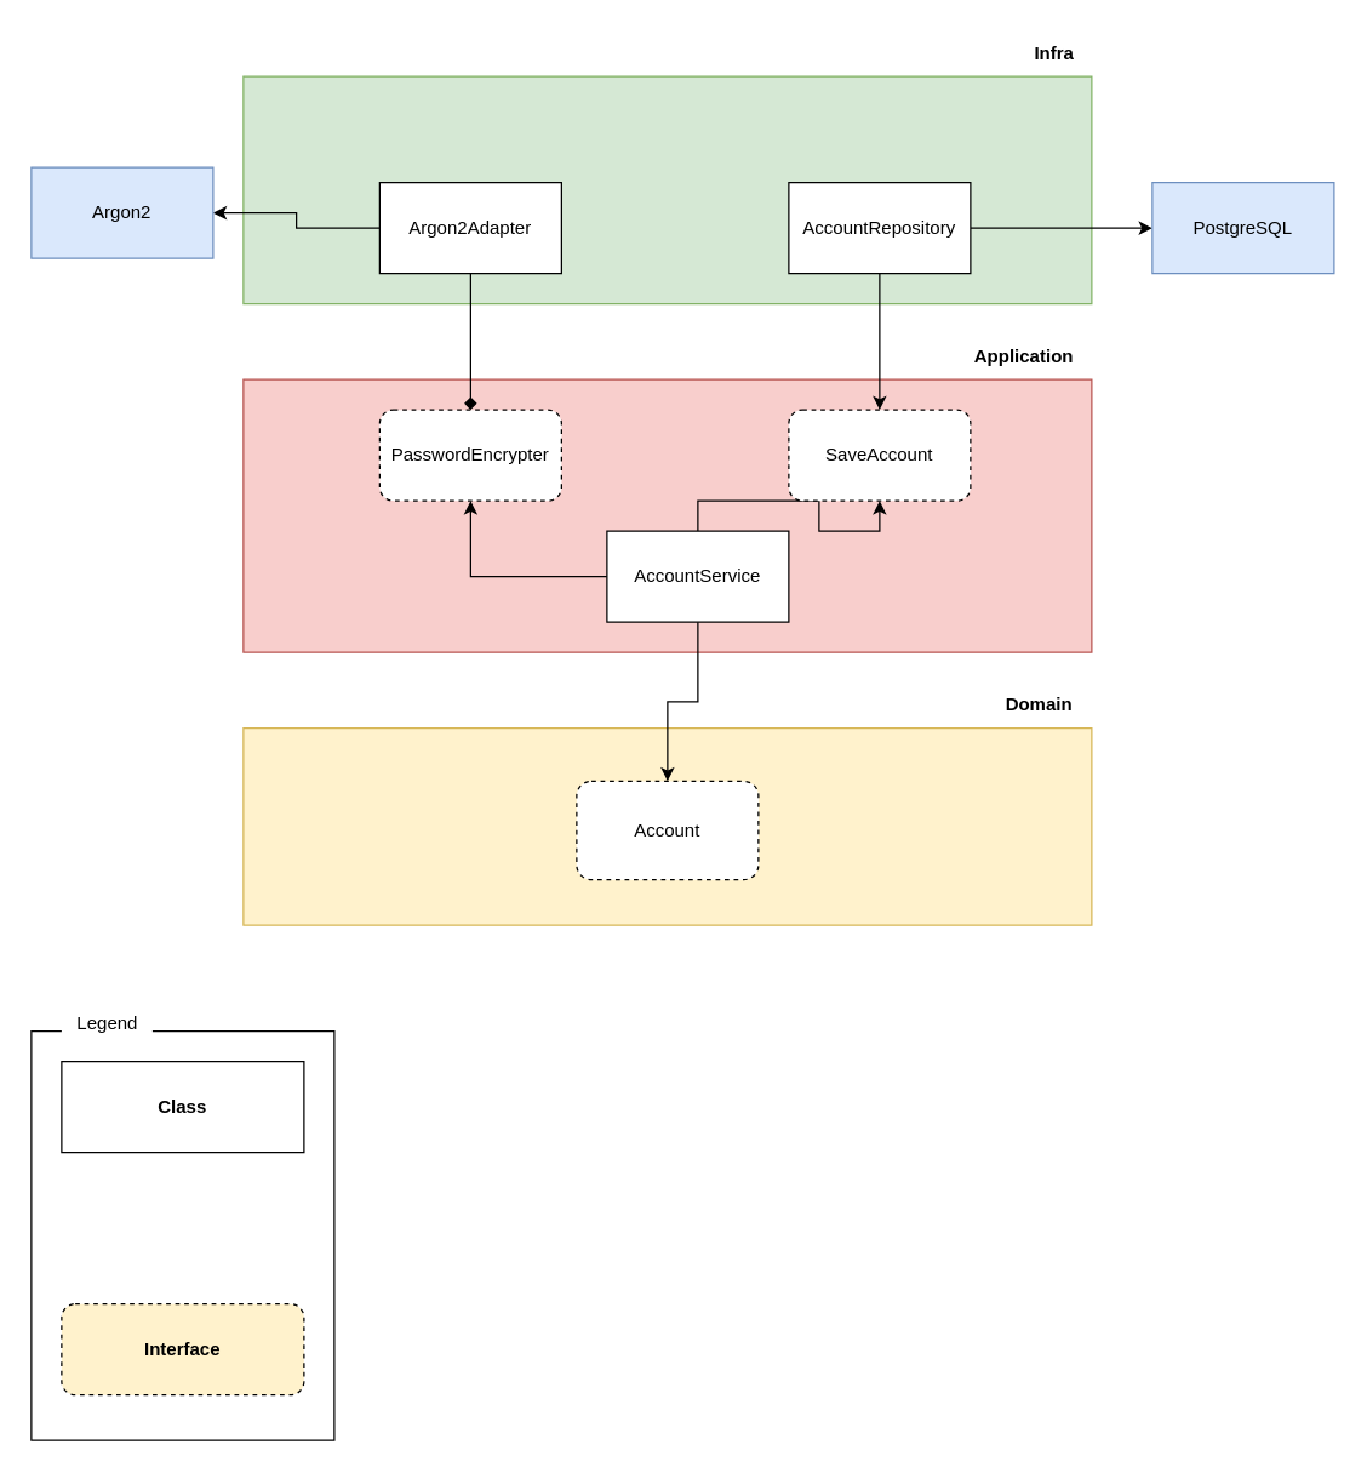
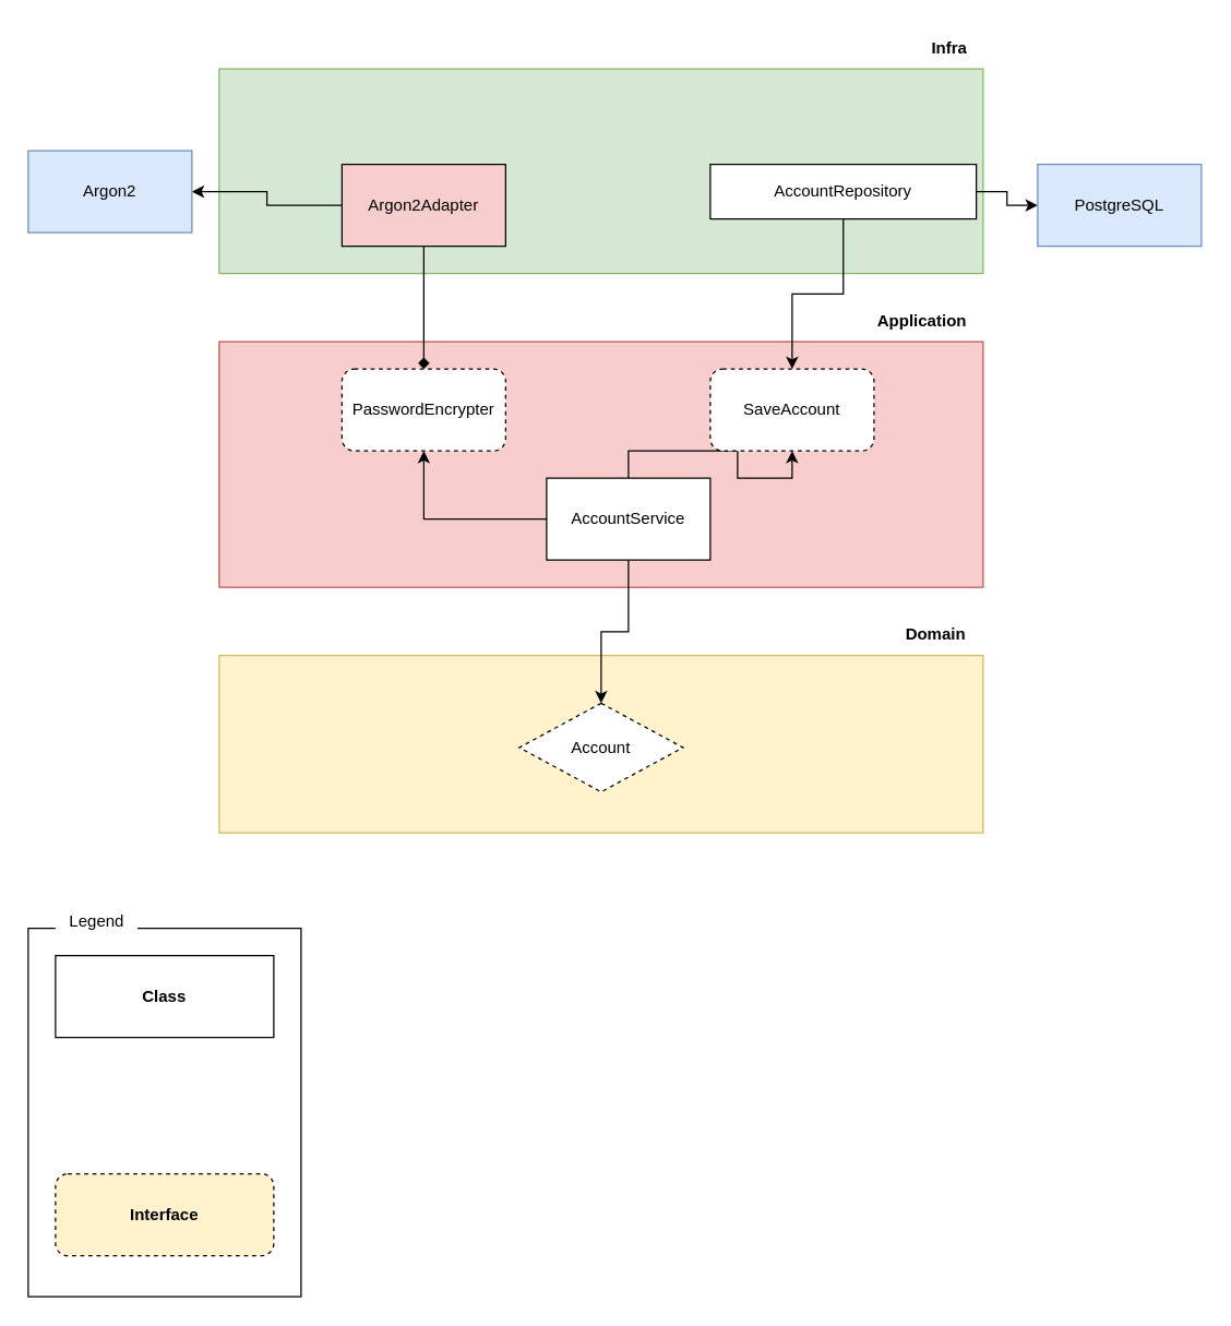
  <mxCell id="0" />
  <mxCell id="1" parent="0" />
  <mxCell id="2" value="" style="rounded=0;whiteSpace=wrap;html=1;fillColor=#d5e8d4;strokeColor=#82b366;" parent="1" vertex="1"><mxGeometry x="160" y="50" width="560" height="150" as="geometry" /></mxCell>
  <mxCell id="3" value="&lt;b&gt;Infra&lt;/b&gt;" style="text;html=1;align=center;verticalAlign=middle;resizable=0;points=[];autosize=1;strokeColor=none;fillColor=none;" parent="1" vertex="1"><mxGeometry x="670" y="20" width="50" height="30" as="geometry" /></mxCell>
  <mxCell id="4" value="" style="rounded=0;whiteSpace=wrap;html=1;fillColor=#f8cecc;strokeColor=#b85450;" parent="1" vertex="1"><mxGeometry x="160" y="250" width="560" height="180" as="geometry" /></mxCell>
  <mxCell id="5" value="&lt;b&gt;Application&lt;/b&gt;" style="text;html=1;align=center;verticalAlign=middle;resizable=0;points=[];autosize=1;strokeColor=none;fillColor=none;" parent="1" vertex="1"><mxGeometry x="630" y="220" width="90" height="30" as="geometry" /></mxCell>
  <mxCell id="6" value="" style="rounded=0;whiteSpace=wrap;html=1;fillColor=#fff2cc;strokeColor=#d6b656;" parent="1" vertex="1"><mxGeometry x="160" y="480" width="560" height="130" as="geometry" /></mxCell>
  <mxCell id="7" value="&lt;b&gt;Domain&lt;/b&gt;" style="text;html=1;align=center;verticalAlign=middle;resizable=0;points=[];autosize=1;strokeColor=none;fillColor=none;" parent="1" vertex="1"><mxGeometry x="650" y="450" width="70" height="30" as="geometry" /></mxCell>
  <mxCell id="8" value="" style="rounded=0;whiteSpace=wrap;html=1;" parent="1" vertex="1"><mxGeometry x="20" y="680" width="200" height="270" as="geometry" /></mxCell>
  <mxCell id="9" value="&lt;b&gt;Class&lt;/b&gt;" style="rounded=0;whiteSpace=wrap;html=1;" parent="1" vertex="1"><mxGeometry x="40" y="700" width="160" height="60" as="geometry" /></mxCell>
  <mxCell id="10" value="&lt;b&gt;Interface&lt;/b&gt;" style="rounded=1;whiteSpace=wrap;html=1;dashed=1;fillColor=#fff2cc;" parent="1" vertex="1"><mxGeometry x="40" y="860" width="160" height="60" as="geometry" /></mxCell>
  <mxCell id="11" value="Legend" style="text;html=1;align=center;verticalAlign=middle;resizable=0;points=[];autosize=1;fillColor=default;" parent="1" vertex="1"><mxGeometry x="40" y="660" width="60" height="30" as="geometry" /></mxCell>
- <mxCell id="12" value="&lt;div&gt;Account&lt;/div&gt;" style="rounded=1;whiteSpace=wrap;html=1;dashed=1;" parent="1" vertex="1"><mxGeometry x="380" y="515" width="120" height="65" as="geometry" /></mxCell>
+ <mxCell id="12" value="&lt;div&gt;Account&lt;/div&gt;" style="rhombus;whiteSpace=wrap;html=1;dashed=1;" parent="1" vertex="1"><mxGeometry x="380" y="515" width="120" height="65" as="geometry" /></mxCell>
  <mxCell id="13" style="edgeStyle=orthogonalEdgeStyle;rounded=0;orthogonalLoop=1;jettySize=auto;html=1;" parent="1" source="16" target="17" edge="1"><mxGeometry relative="1" as="geometry" /></mxCell>
  <mxCell id="14" style="edgeStyle=orthogonalEdgeStyle;rounded=0;orthogonalLoop=1;jettySize=auto;html=1;" parent="1" source="16" target="12" edge="1"><mxGeometry relative="1" as="geometry" /></mxCell>
  <mxCell id="15" style="edgeStyle=orthogonalEdgeStyle;rounded=0;orthogonalLoop=1;jettySize=auto;html=1;" edge="1" parent="1" source="16" target="22"><mxGeometry relative="1" as="geometry" /></mxCell>
  <mxCell id="16" value="AccountService" style="rounded=0;whiteSpace=wrap;html=1;" parent="1" vertex="1"><mxGeometry x="400" y="350" width="120" height="60" as="geometry" /></mxCell>
  <mxCell id="17" value="SaveAccount" style="rounded=1;whiteSpace=wrap;html=1;dashed=1;" parent="1" vertex="1"><mxGeometry x="520" y="270" width="120" height="60" as="geometry" /></mxCell>
  <mxCell id="18" style="edgeStyle=orthogonalEdgeStyle;rounded=0;orthogonalLoop=1;jettySize=auto;html=1;entryX=0.5;entryY=0;entryDx=0;entryDy=0;" parent="1" source="20" target="17" edge="1"><mxGeometry relative="1" as="geometry" /></mxCell>
  <mxCell id="19" style="edgeStyle=orthogonalEdgeStyle;rounded=0;orthogonalLoop=1;jettySize=auto;html=1;" parent="1" source="20" target="21" edge="1"><mxGeometry relative="1" as="geometry"><mxPoint x="760" y="150" as="targetPoint" /></mxGeometry></mxCell>
- <mxCell id="20" value="AccountRepository" style="rounded=0;whiteSpace=wrap;html=1;" parent="1" vertex="1"><mxGeometry x="520" y="120" width="120" height="60" as="geometry" /></mxCell>
+ <mxCell id="20" value="AccountRepository" style="rounded=0;whiteSpace=wrap;html=1;" parent="1" vertex="1"><mxGeometry x="520" y="120" width="195" height="40" as="geometry" /></mxCell>
  <mxCell id="21" value="PostgreSQL" style="rounded=0;whiteSpace=wrap;html=1;fillColor=#dae8fc;strokeColor=#6c8ebf;" parent="1" vertex="1"><mxGeometry x="760" y="120" width="120" height="60" as="geometry" /></mxCell>
  <mxCell id="22" value="PasswordEncrypter" style="rounded=1;whiteSpace=wrap;html=1;dashed=1;" vertex="1" parent="1"><mxGeometry x="250" y="270" width="120" height="60" as="geometry" /></mxCell>
  <mxCell id="23" style="edgeStyle=orthogonalEdgeStyle;rounded=0;orthogonalLoop=1;jettySize=auto;html=1;endArrow=diamond;" edge="1" parent="1" source="25" target="22"><mxGeometry relative="1" as="geometry" /></mxCell>
  <mxCell id="24" style="edgeStyle=orthogonalEdgeStyle;rounded=0;orthogonalLoop=1;jettySize=auto;html=1;" edge="1" parent="1" source="25" target="26"><mxGeometry relative="1" as="geometry" /></mxCell>
- <mxCell id="25" value="Argon2Adapter" style="rounded=0;whiteSpace=wrap;html=1;" vertex="1" parent="1"><mxGeometry x="250" y="120" width="120" height="60" as="geometry" /></mxCell>
+ <mxCell id="25" value="Argon2Adapter" style="rounded=0;whiteSpace=wrap;html=1;fillColor=#f8cecc;" vertex="1" parent="1"><mxGeometry x="250" y="120" width="120" height="60" as="geometry" /></mxCell>
  <mxCell id="26" value="Argon2" style="rounded=0;whiteSpace=wrap;html=1;fillColor=#dae8fc;strokeColor=#6c8ebf;" vertex="1" parent="1"><mxGeometry x="20" y="110" width="120" height="60" as="geometry" /></mxCell>
